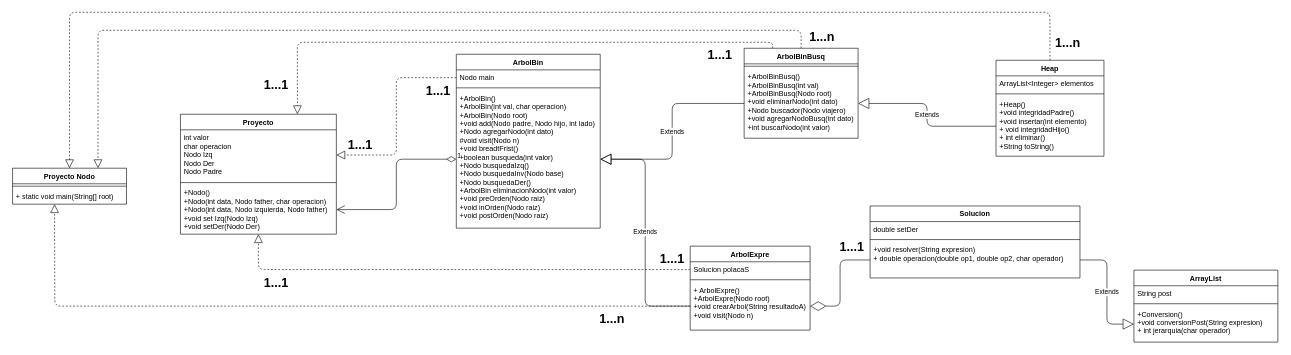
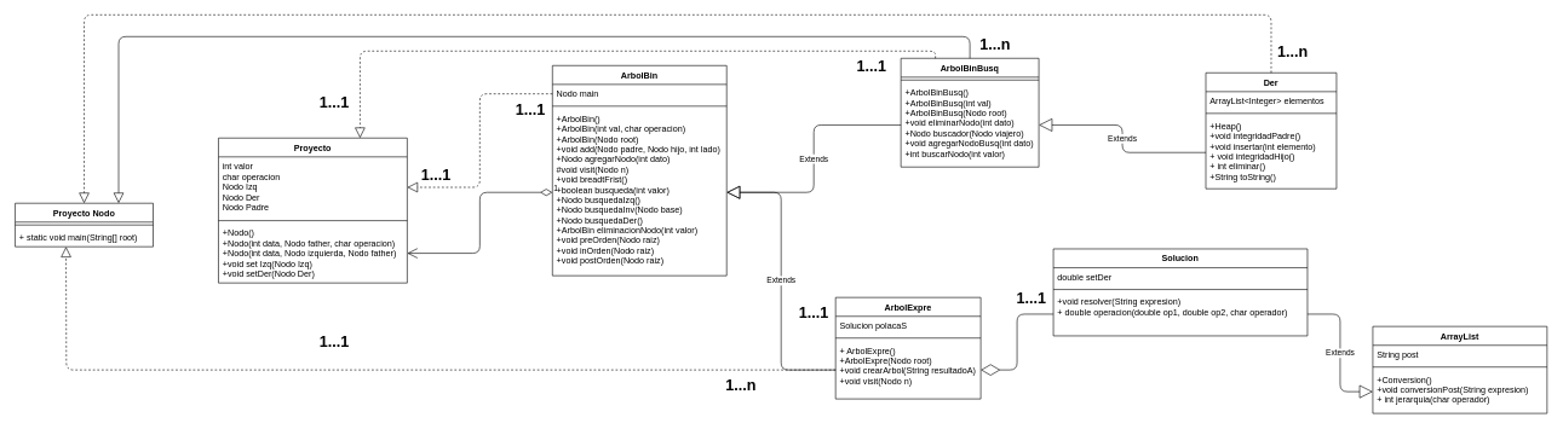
  <mxCell id="0" />
  <mxCell id="1" parent="0" />
  <mxCell id="2" value="Proyecto" style="swimlane;fontStyle=1;align=center;verticalAlign=top;childLayout=stackLayout;horizontal=1;startSize=26;horizontalStack=0;resizeParent=1;resizeParentMax=0;resizeLast=0;collapsible=1;marginBottom=0;" vertex="1" parent="1"><mxGeometry x="300" y="190" width="260" height="200" as="geometry" /></mxCell>
  <mxCell id="3" value="int valor&#10;char operacion&#10;Nodo Izq&#10;Nodo Der&#10;Nodo Padre" style="text;strokeColor=none;fillColor=none;align=left;verticalAlign=top;spacingLeft=4;spacingRight=4;overflow=hidden;rotatable=0;points=[[0,0.5],[1,0.5]];portConstraint=eastwest;" vertex="1" parent="2"><mxGeometry y="26" width="260" height="84" as="geometry" /></mxCell>
  <mxCell id="4" value="" style="line;strokeWidth=1;fillColor=none;align=left;verticalAlign=middle;spacingTop=-1;spacingLeft=3;spacingRight=3;rotatable=0;labelPosition=right;points=[];portConstraint=eastwest;" vertex="1" parent="2"><mxGeometry y="110" width="260" height="8" as="geometry" /></mxCell>
  <mxCell id="5" value="+Nodo()&#10;+Nodo(int data, Nodo father, char operacion)&#10;+Nodo(int data, Nodo izquierda, Nodo father)&#10;+void set Izq(Nodo Izq)&#10;+void setDer(Nodo Der)" style="text;strokeColor=none;fillColor=none;align=left;verticalAlign=top;spacingLeft=4;spacingRight=4;overflow=hidden;rotatable=0;points=[[0,0.5],[1,0.5]];portConstraint=eastwest;" vertex="1" parent="2"><mxGeometry y="118" width="260" height="82" as="geometry" /></mxCell>
  <mxCell id="6" value="Proyecto Nodo" style="swimlane;fontStyle=1;align=center;verticalAlign=top;childLayout=stackLayout;horizontal=1;startSize=26;horizontalStack=0;resizeParent=1;resizeParentMax=0;resizeLast=0;collapsible=1;marginBottom=0;" vertex="1" parent="1"><mxGeometry x="20" y="280" width="190" height="60" as="geometry" /></mxCell>
  <mxCell id="7" value="" style="line;strokeWidth=1;fillColor=none;align=left;verticalAlign=middle;spacingTop=-1;spacingLeft=3;spacingRight=3;rotatable=0;labelPosition=right;points=[];portConstraint=eastwest;" vertex="1" parent="6"><mxGeometry y="26" width="190" height="8" as="geometry" /></mxCell>
  <mxCell id="8" value="+ static void main(String[] root)" style="text;strokeColor=none;fillColor=none;align=left;verticalAlign=top;spacingLeft=4;spacingRight=4;overflow=hidden;rotatable=0;points=[[0,0.5],[1,0.5]];portConstraint=eastwest;" vertex="1" parent="6"><mxGeometry y="34" width="190" height="26" as="geometry" /></mxCell>
  <mxCell id="9" value="ArbolBinBusq" style="swimlane;fontStyle=1;align=center;verticalAlign=top;childLayout=stackLayout;horizontal=1;startSize=26;horizontalStack=0;resizeParent=1;resizeParentMax=0;resizeLast=0;collapsible=1;marginBottom=0;" vertex="1" parent="1"><mxGeometry x="1240" y="80" width="190" height="150" as="geometry" /></mxCell>
  <mxCell id="10" value="" style="line;strokeWidth=1;fillColor=none;align=left;verticalAlign=middle;spacingTop=-1;spacingLeft=3;spacingRight=3;rotatable=0;labelPosition=right;points=[];portConstraint=eastwest;" vertex="1" parent="9"><mxGeometry y="26" width="190" height="8" as="geometry" /></mxCell>
  <mxCell id="11" value="+ArbolBinBusq()&#10;+ArbolBinBusq(int val)&#10;+ArbolBinBusq(Nodo root)&#10;+void eliminarNodo(int dato)&#10;+Nodo buscador(Nodo viajero)&#10;+void agregarNodoBusq(int dato)&#10;+int buscarNodo(int valor)" style="text;strokeColor=none;fillColor=none;align=left;verticalAlign=top;spacingLeft=4;spacingRight=4;overflow=hidden;rotatable=0;points=[[0,0.5],[1,0.5]];portConstraint=eastwest;" vertex="1" parent="9"><mxGeometry y="34" width="190" height="116" as="geometry" /></mxCell>
  <mxCell id="12" value="ArbolExpre" style="swimlane;fontStyle=1;align=center;verticalAlign=top;childLayout=stackLayout;horizontal=1;startSize=26;horizontalStack=0;resizeParent=1;resizeParentMax=0;resizeLast=0;collapsible=1;marginBottom=0;" vertex="1" parent="1"><mxGeometry x="1150" y="410" width="200" height="140" as="geometry" /></mxCell>
  <mxCell id="13" value="Solucion polacaS" style="text;strokeColor=none;fillColor=none;align=left;verticalAlign=top;spacingLeft=4;spacingRight=4;overflow=hidden;rotatable=0;points=[[0,0.5],[1,0.5]];portConstraint=eastwest;" vertex="1" parent="12"><mxGeometry y="26" width="200" height="26" as="geometry" /></mxCell>
  <mxCell id="14" value="" style="line;strokeWidth=1;fillColor=none;align=left;verticalAlign=middle;spacingTop=-1;spacingLeft=3;spacingRight=3;rotatable=0;labelPosition=right;points=[];portConstraint=eastwest;" vertex="1" parent="12"><mxGeometry y="52" width="200" height="8" as="geometry" /></mxCell>
  <mxCell id="15" value="+ ArbolExpre()&#10;+ArbolExpre(Nodo root)&#10;+void crearArbol(String resultadoA)&#10;+void visit(Nodo n)" style="text;strokeColor=none;fillColor=none;align=left;verticalAlign=top;spacingLeft=4;spacingRight=4;overflow=hidden;rotatable=0;points=[[0,0.5],[1,0.5]];portConstraint=eastwest;" vertex="1" parent="12"><mxGeometry y="60" width="200" height="80" as="geometry" /></mxCell>
  <mxCell id="16" value="ArbolBin" style="swimlane;fontStyle=1;align=center;verticalAlign=top;childLayout=stackLayout;horizontal=1;startSize=26;horizontalStack=0;resizeParent=1;resizeParentMax=0;resizeLast=0;collapsible=1;marginBottom=0;" vertex="1" parent="1"><mxGeometry x="760" y="90" width="240" height="290" as="geometry" /></mxCell>
  <mxCell id="17" value="Nodo main" style="text;strokeColor=none;fillColor=none;align=left;verticalAlign=top;spacingLeft=4;spacingRight=4;overflow=hidden;rotatable=0;points=[[0,0.5],[1,0.5]];portConstraint=eastwest;" vertex="1" parent="16"><mxGeometry y="26" width="240" height="26" as="geometry" /></mxCell>
  <mxCell id="18" value="" style="line;strokeWidth=1;fillColor=none;align=left;verticalAlign=middle;spacingTop=-1;spacingLeft=3;spacingRight=3;rotatable=0;labelPosition=right;points=[];portConstraint=eastwest;" vertex="1" parent="16"><mxGeometry y="52" width="240" height="8" as="geometry" /></mxCell>
  <mxCell id="19" value="+ArbolBin()&#10;+ArbolBin(int val, char operacion)&#10;+ArbolBin(Nodo root)&#10;+void add(Nodo padre, Nodo hijo, int lado)&#10;+Nodo agregarNodo(int dato)&#10;#void visit(Nodo n)&#10;+void breadtFrist()&#10;+boolean busqueda(int valor)&#10;+Nodo busquedaIzq()&#10;+Nodo busquedaInv(Nodo base)&#10;+Nodo busquedaDer()&#10;+ArbolBin eliminacionNodo(int valor)&#10;+void preOrden(Nodo raiz)&#10;+void inOrden(Nodo raiz)&#10;+void postOrden(Nodo raiz)&#10;&#10;" style="text;strokeColor=none;fillColor=none;align=left;verticalAlign=top;spacingLeft=4;spacingRight=4;overflow=hidden;rotatable=0;points=[[0,0.5],[1,0.5]];portConstraint=eastwest;" vertex="1" parent="16"><mxGeometry y="60" width="240" height="230" as="geometry" /></mxCell>
  <mxCell id="20" value="Solucion" style="swimlane;fontStyle=1;align=center;verticalAlign=top;childLayout=stackLayout;horizontal=1;startSize=26;horizontalStack=0;resizeParent=1;resizeParentMax=0;resizeLast=0;collapsible=1;marginBottom=0;" vertex="1" parent="1"><mxGeometry x="1450" y="343" width="350" height="120" as="geometry" /></mxCell>
  <mxCell id="21" value="double setDer" style="text;strokeColor=none;fillColor=none;align=left;verticalAlign=top;spacingLeft=4;spacingRight=4;overflow=hidden;rotatable=0;points=[[0,0.5],[1,0.5]];portConstraint=eastwest;" vertex="1" parent="20"><mxGeometry y="26" width="350" height="26" as="geometry" /></mxCell>
  <mxCell id="22" value="" style="line;strokeWidth=1;fillColor=none;align=left;verticalAlign=middle;spacingTop=-1;spacingLeft=3;spacingRight=3;rotatable=0;labelPosition=right;points=[];portConstraint=eastwest;" vertex="1" parent="20"><mxGeometry y="52" width="350" height="8" as="geometry" /></mxCell>
  <mxCell id="23" value="+void resolver(String expresion)&#10;+ double operacion(double op1, double op2, char operador)" style="text;strokeColor=none;fillColor=none;align=left;verticalAlign=top;spacingLeft=4;spacingRight=4;overflow=hidden;rotatable=0;points=[[0,0.5],[1,0.5]];portConstraint=eastwest;" vertex="1" parent="20"><mxGeometry y="60" width="350" height="60" as="geometry" /></mxCell>
- <mxCell id="24" value="Heap" style="swimlane;fontStyle=1;align=center;verticalAlign=top;childLayout=stackLayout;horizontal=1;startSize=26;horizontalStack=0;resizeParent=1;resizeParentMax=0;resizeLast=0;collapsible=1;marginBottom=0;" vertex="1" parent="1"><mxGeometry x="1660" y="100" width="180" height="160" as="geometry" /></mxCell>
+ <mxCell id="24" value="Der" style="swimlane;fontStyle=1;align=center;verticalAlign=top;childLayout=stackLayout;horizontal=1;startSize=26;horizontalStack=0;resizeParent=1;resizeParentMax=0;resizeLast=0;collapsible=1;marginBottom=0;" vertex="1" parent="1"><mxGeometry x="1660" y="100" width="180" height="160" as="geometry" /></mxCell>
  <mxCell id="25" value="ArrayList&lt;Integer&gt; elementos" style="text;strokeColor=none;fillColor=none;align=left;verticalAlign=top;spacingLeft=4;spacingRight=4;overflow=hidden;rotatable=0;points=[[0,0.5],[1,0.5]];portConstraint=eastwest;" vertex="1" parent="24"><mxGeometry y="26" width="180" height="26" as="geometry" /></mxCell>
  <mxCell id="26" value="" style="line;strokeWidth=1;fillColor=none;align=left;verticalAlign=middle;spacingTop=-1;spacingLeft=3;spacingRight=3;rotatable=0;labelPosition=right;points=[];portConstraint=eastwest;" vertex="1" parent="24"><mxGeometry y="52" width="180" height="8" as="geometry" /></mxCell>
  <mxCell id="27" value="+Heap()&#10;+void integridadPadre()&#10;+void insertar(int elemento)&#10;+ void integridadHijo()&#10;+ int eliminar()&#10;+String toString()" style="text;strokeColor=none;fillColor=none;align=left;verticalAlign=top;spacingLeft=4;spacingRight=4;overflow=hidden;rotatable=0;points=[[0,0.5],[1,0.5]];portConstraint=eastwest;" vertex="1" parent="24"><mxGeometry y="60" width="180" height="100" as="geometry" /></mxCell>
  <mxCell id="28" value="ArrayList" style="swimlane;fontStyle=1;align=center;verticalAlign=top;childLayout=stackLayout;horizontal=1;startSize=26;horizontalStack=0;resizeParent=1;resizeParentMax=0;resizeLast=0;collapsible=1;marginBottom=0;" vertex="1" parent="1"><mxGeometry x="1890" y="450" width="240" height="120" as="geometry" /></mxCell>
  <mxCell id="29" value="String post" style="text;strokeColor=none;fillColor=none;align=left;verticalAlign=top;spacingLeft=4;spacingRight=4;overflow=hidden;rotatable=0;points=[[0,0.5],[1,0.5]];portConstraint=eastwest;" vertex="1" parent="28"><mxGeometry y="26" width="240" height="26" as="geometry" /></mxCell>
  <mxCell id="30" value="" style="line;strokeWidth=1;fillColor=none;align=left;verticalAlign=middle;spacingTop=-1;spacingLeft=3;spacingRight=3;rotatable=0;labelPosition=right;points=[];portConstraint=eastwest;" vertex="1" parent="28"><mxGeometry y="52" width="240" height="8" as="geometry" /></mxCell>
  <mxCell id="31" value="+Conversion()&#10;+void conversionPost(String expresion)&#10;+ int jerarquia(char operador)" style="text;strokeColor=none;fillColor=none;align=left;verticalAlign=top;spacingLeft=4;spacingRight=4;overflow=hidden;rotatable=0;points=[[0,0.5],[1,0.5]];portConstraint=eastwest;" vertex="1" parent="28"><mxGeometry y="60" width="240" height="60" as="geometry" /></mxCell>
  <mxCell id="32" value="Extends" style="endArrow=block;endSize=16;endFill=0;html=1;exitX=0;exitY=0.5;exitDx=0;exitDy=0;entryX=1;entryY=0.5;entryDx=0;entryDy=0;edgeStyle=elbowEdgeStyle;" edge="1" parent="1" source="27" target="11"><mxGeometry width="160" relative="1" as="geometry"><mxPoint x="1070" y="480" as="sourcePoint" /><mxPoint x="1230" y="480" as="targetPoint" /></mxGeometry></mxCell>
  <mxCell id="33" value="Extends" style="endArrow=block;endSize=16;endFill=0;html=1;exitX=0;exitY=0.5;exitDx=0;exitDy=0;entryX=1;entryY=0.5;entryDx=0;entryDy=0;edgeStyle=orthogonalEdgeStyle;" edge="1" parent="1" source="11" target="19"><mxGeometry width="160" relative="1" as="geometry"><mxPoint x="1480" y="430" as="sourcePoint" /><mxPoint x="1310" y="483" as="targetPoint" /></mxGeometry></mxCell>
  <mxCell id="34" value="Extends" style="endArrow=block;endSize=16;endFill=0;html=1;exitX=0;exitY=0.5;exitDx=0;exitDy=0;entryX=1;entryY=0.5;entryDx=0;entryDy=0;edgeStyle=orthogonalEdgeStyle;" edge="1" parent="1" source="15" target="19"><mxGeometry width="160" relative="1" as="geometry"><mxPoint x="1190" y="410" as="sourcePoint" /><mxPoint x="950" y="493" as="targetPoint" /></mxGeometry></mxCell>
  <mxCell id="35" value="1" style="endArrow=open;html=1;endSize=12;startArrow=diamondThin;startSize=14;startFill=0;edgeStyle=orthogonalEdgeStyle;align=left;verticalAlign=bottom;entryX=1;entryY=0.5;entryDx=0;entryDy=0;exitX=0;exitY=0.5;exitDx=0;exitDy=0;" edge="1" parent="1" source="19" target="5"><mxGeometry x="-1" y="3" relative="1" as="geometry"><mxPoint x="1070" y="480" as="sourcePoint" /><mxPoint x="1230" y="480" as="targetPoint" /></mxGeometry></mxCell>
  <mxCell id="36" value="" style="endArrow=block;dashed=1;endFill=0;endSize=12;html=1;exitX=0;exitY=0.5;exitDx=0;exitDy=0;entryX=1;entryY=0.5;entryDx=0;entryDy=0;edgeStyle=orthogonalEdgeStyle;" edge="1" parent="1" source="17" target="3"><mxGeometry width="160" relative="1" as="geometry"><mxPoint x="200" y="523" as="sourcePoint" /><mxPoint x="480" y="463" as="targetPoint" /></mxGeometry></mxCell>
- <mxCell id="37" value="" style="endArrow=block;dashed=1;endFill=0;endSize=12;html=1;exitX=0;exitY=0.5;exitDx=0;exitDy=0;entryX=0.5;entryY=1;entryDx=0;entryDy=0;edgeStyle=orthogonalEdgeStyle;" edge="1" parent="1" source="13" target="2"><mxGeometry width="160" relative="1" as="geometry"><mxPoint x="880" y="500" as="sourcePoint" /><mxPoint x="680" y="629" as="targetPoint" /></mxGeometry></mxCell>
  <mxCell id="38" value="" style="endArrow=block;dashed=1;endFill=0;endSize=12;html=1;entryX=0.75;entryY=0;entryDx=0;entryDy=0;edgeStyle=orthogonalEdgeStyle;exitX=0.25;exitY=0;exitDx=0;exitDy=0;" edge="1" parent="1" source="9" target="2"><mxGeometry width="160" relative="1" as="geometry"><mxPoint x="1210" y="100" as="sourcePoint" /><mxPoint x="500" y="80" as="targetPoint" /></mxGeometry></mxCell>
  <mxCell id="39" value="&lt;font style=&quot;font-size: 21px&quot;&gt;&lt;b&gt;1...1&lt;/b&gt;&lt;/font&gt;" style="text;html=1;strokeColor=none;fillColor=none;align=center;verticalAlign=middle;whiteSpace=wrap;rounded=0;" vertex="1" parent="1"><mxGeometry x="440" y="460" width="40" height="20" as="geometry" /></mxCell>
  <mxCell id="40" value="&lt;font style=&quot;font-size: 21px&quot;&gt;&lt;b&gt;1...1&lt;/b&gt;&lt;/font&gt;" style="text;html=1;strokeColor=none;fillColor=none;align=center;verticalAlign=middle;whiteSpace=wrap;rounded=0;" vertex="1" parent="1"><mxGeometry x="1100" y="420" width="40" height="20" as="geometry" /></mxCell>
  <mxCell id="41" value="&lt;font style=&quot;font-size: 21px&quot;&gt;&lt;b&gt;1...1&lt;/b&gt;&lt;/font&gt;" style="text;html=1;strokeColor=none;fillColor=none;align=center;verticalAlign=middle;whiteSpace=wrap;rounded=0;" vertex="1" parent="1"><mxGeometry x="710" y="140" width="40" height="20" as="geometry" /></mxCell>
  <mxCell id="42" value="&lt;font style=&quot;font-size: 21px&quot;&gt;&lt;b&gt;1...1&lt;/b&gt;&lt;/font&gt;" style="text;html=1;strokeColor=none;fillColor=none;align=center;verticalAlign=middle;whiteSpace=wrap;rounded=0;" vertex="1" parent="1"><mxGeometry x="580" y="230" width="40" height="20" as="geometry" /></mxCell>
  <mxCell id="43" value="&lt;font style=&quot;font-size: 21px&quot;&gt;&lt;b&gt;1...1&lt;/b&gt;&lt;/font&gt;" style="text;html=1;strokeColor=none;fillColor=none;align=center;verticalAlign=middle;whiteSpace=wrap;rounded=0;" vertex="1" parent="1"><mxGeometry x="1180" y="70" width="40" height="40" as="geometry" /></mxCell>
  <mxCell id="44" value="&lt;font style=&quot;font-size: 21px&quot;&gt;&lt;b&gt;1...1&lt;/b&gt;&lt;/font&gt;" style="text;html=1;strokeColor=none;fillColor=none;align=center;verticalAlign=middle;whiteSpace=wrap;rounded=0;" vertex="1" parent="1"><mxGeometry x="440" y="130" width="40" height="20" as="geometry" /></mxCell>
  <mxCell id="45" value="" style="endArrow=block;dashed=1;endFill=0;endSize=12;html=1;entryX=0.5;entryY=1;entryDx=0;entryDy=0;edgeStyle=orthogonalEdgeStyle;exitX=0;exitY=0.5;exitDx=0;exitDy=0;" edge="1" parent="1" source="15"><mxGeometry width="160" relative="1" as="geometry"><mxPoint x="990" y="510" as="sourcePoint" /><mxPoint x="90" y="340" as="targetPoint" /></mxGeometry></mxCell>
  <mxCell id="46" value="" style="endArrow=block;dashed=1;endFill=0;endSize=12;html=1;entryX=0.5;entryY=0;entryDx=0;entryDy=0;edgeStyle=orthogonalEdgeStyle;exitX=0.5;exitY=0;exitDx=0;exitDy=0;" edge="1" parent="1" source="24" target="6"><mxGeometry width="160" relative="1" as="geometry"><mxPoint x="1150" y="40" as="sourcePoint" /><mxPoint x="90" y="-130" as="targetPoint" /><Array as="points"><mxPoint x="1750" y="20" /><mxPoint x="115" y="20" /></Array></mxGeometry></mxCell>
  <mxCell id="47" value="&lt;font style=&quot;font-size: 21px&quot;&gt;&lt;b&gt;1...n&lt;/b&gt;&lt;/font&gt;" style="text;html=1;strokeColor=none;fillColor=none;align=center;verticalAlign=middle;whiteSpace=wrap;rounded=0;" vertex="1" parent="1"><mxGeometry x="1000" y="520" width="40" height="20" as="geometry" /></mxCell>
  <mxCell id="48" value="&lt;font style=&quot;font-size: 21px&quot;&gt;&lt;b&gt;1...n&lt;/b&gt;&lt;/font&gt;" style="text;html=1;strokeColor=none;fillColor=none;align=center;verticalAlign=middle;whiteSpace=wrap;rounded=0;" vertex="1" parent="1"><mxGeometry x="1760" y="60" width="40" height="20" as="geometry" /></mxCell>
- <mxCell id="49" value="" style="endArrow=block;dashed=1;endFill=0;endSize=12;html=1;edgeStyle=orthogonalEdgeStyle;exitX=0.5;exitY=0;exitDx=0;exitDy=0;entryX=0.75;entryY=0;entryDx=0;entryDy=0;" edge="1" parent="1" source="9" target="6"><mxGeometry width="160" relative="1" as="geometry"><mxPoint x="1760" y="110" as="sourcePoint" /><mxPoint x="210" y="280" as="targetPoint" /><Array as="points"><mxPoint x="1335" y="50" /><mxPoint x="163" y="50" /></Array></mxGeometry></mxCell>
+ <mxCell id="49" value="" style="endArrow=block;dashed=0;endFill=0;endSize=12;html=1;edgeStyle=orthogonalEdgeStyle;exitX=0.5;exitY=0;exitDx=0;exitDy=0;entryX=0.75;entryY=0;entryDx=0;entryDy=0;" edge="1" parent="1" source="9" target="6"><mxGeometry width="160" relative="1" as="geometry"><mxPoint x="1760" y="110" as="sourcePoint" /><mxPoint x="210" y="280" as="targetPoint" /><Array as="points"><mxPoint x="1335" y="50" /><mxPoint x="163" y="50" /></Array></mxGeometry></mxCell>
  <mxCell id="50" value="&lt;font style=&quot;font-size: 21px&quot;&gt;&lt;b&gt;1...n&lt;/b&gt;&lt;/font&gt;" style="text;html=1;strokeColor=none;fillColor=none;align=center;verticalAlign=middle;whiteSpace=wrap;rounded=0;" vertex="1" parent="1"><mxGeometry x="1350" y="50" width="40" height="20" as="geometry" /></mxCell>
  <mxCell id="51" value="" style="endArrow=diamondThin;endFill=0;endSize=24;html=1;exitX=0;exitY=0.5;exitDx=0;exitDy=0;entryX=1;entryY=0.5;entryDx=0;entryDy=0;edgeStyle=orthogonalEdgeStyle;" edge="1" parent="1" source="23" target="15"><mxGeometry width="160" relative="1" as="geometry"><mxPoint x="1190" y="630" as="sourcePoint" /><mxPoint x="1350" y="630" as="targetPoint" /></mxGeometry></mxCell>
  <mxCell id="52" value="Extends" style="endArrow=block;endSize=16;endFill=0;html=1;exitX=1;exitY=0.5;exitDx=0;exitDy=0;entryX=0;entryY=0.5;entryDx=0;entryDy=0;edgeStyle=elbowEdgeStyle;" edge="1" parent="1" source="23" target="31"><mxGeometry width="160" relative="1" as="geometry"><mxPoint x="1670" y="220" as="sourcePoint" /><mxPoint x="1440" y="182" as="targetPoint" /></mxGeometry></mxCell>
  <mxCell id="53" value="&lt;font style=&quot;font-size: 21px&quot;&gt;&lt;b&gt;1...1&lt;/b&gt;&lt;/font&gt;" style="text;html=1;strokeColor=none;fillColor=none;align=center;verticalAlign=middle;whiteSpace=wrap;rounded=0;" vertex="1" parent="1"><mxGeometry x="1400" y="390" width="40" height="40" as="geometry" /></mxCell>
